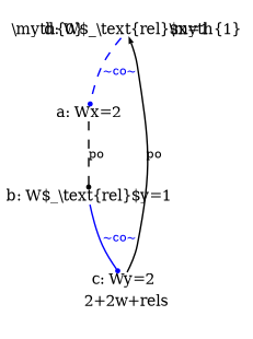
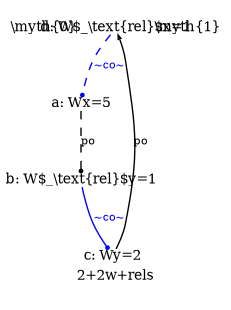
  digraph {
    fontsize=10
    label="2+2w+rels"
    splines=spline
    node [fixedsize=true fontsize=10 shape=none]
    edge [arrowsize=0.300000 color=black fontcolor=black fontsize=8 style=dashed arrowhead=dot]
    n1 [height=0.091875 label="\\myth{0}" width=0.455000]
-   n2 [height=0.138889 label="a: Wx=2" width=0.486111]
+   n2 [height=0.138889 label="a: Wx=5" width=0.486111]
    n3 [height=0.138889 label="b: W$_\\text{rel}$y=1" width=0.486111]
    n4 [height=0.138889 label="c: Wy=2" width=0.486111]
    n5 [height=0.091875 label="\\myth{1}" width=0.455000]
    n6 [height=0.138889 label="d: W$_\\text{rel}$x=1" width=0.486111]
    n2 -> n3 [label=po]
    n3 -> n4 [color=blue fontcolor=blue label="~co~" style=solid]
    n6 -> n2 [color=blue fontcolor=blue label="~co~"]
    n6 -> n4 [dir=back label=po style=solid arrowhead=""]
  }
